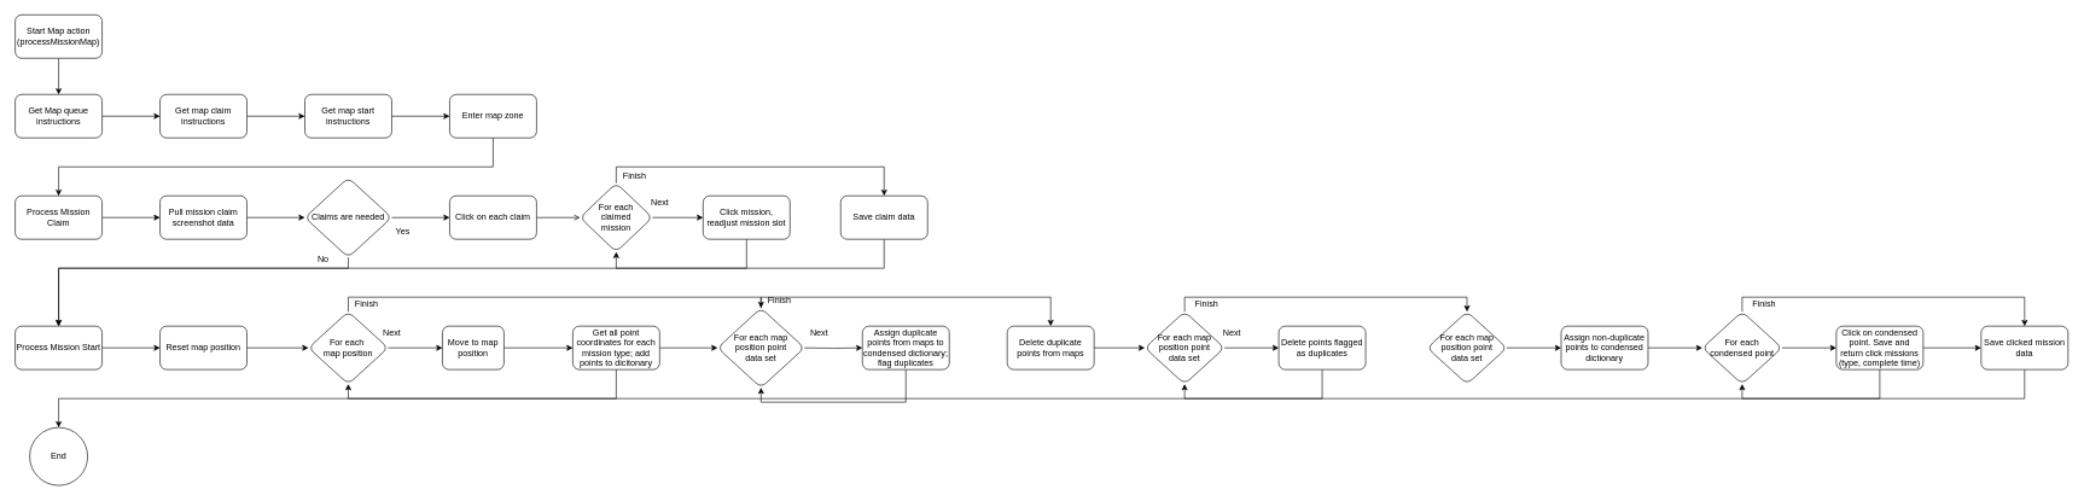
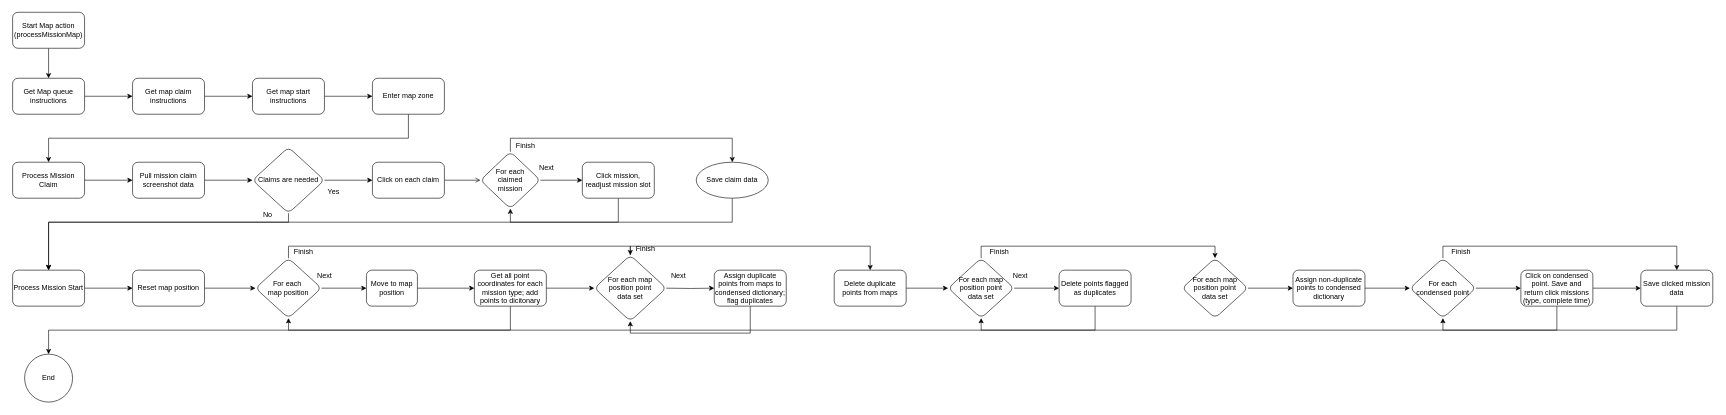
  <mxCell id="0" />
  <mxCell id="1" parent="0" />
  <mxCell id="2" value="" style="edgeStyle=orthogonalEdgeStyle;rounded=0;orthogonalLoop=1;jettySize=auto;html=1;" edge="1" parent="1" source="3" target="5"><mxGeometry relative="1" as="geometry" /></mxCell>
  <mxCell id="3" value="Start Map action (processMissionMap)" style="rounded=1;whiteSpace=wrap;html=1;" vertex="1" parent="1"><mxGeometry x="20" y="20" width="120" height="60" as="geometry" /></mxCell>
  <mxCell id="4" value="" style="edgeStyle=orthogonalEdgeStyle;rounded=0;orthogonalLoop=1;jettySize=auto;html=1;" edge="1" parent="1" source="5" target="7"><mxGeometry relative="1" as="geometry" /></mxCell>
  <mxCell id="5" value="Get Map queue instructions" style="rounded=1;whiteSpace=wrap;html=1;" vertex="1" parent="1"><mxGeometry x="20" y="130" width="120" height="60" as="geometry" /></mxCell>
  <mxCell id="6" value="" style="edgeStyle=orthogonalEdgeStyle;rounded=0;orthogonalLoop=1;jettySize=auto;html=1;" edge="1" parent="1" source="7" target="10"><mxGeometry relative="1" as="geometry" /></mxCell>
  <mxCell id="7" value="Get map claim instructions" style="rounded=1;whiteSpace=wrap;html=1;" vertex="1" parent="1"><mxGeometry x="220" y="130" width="120" height="60" as="geometry" /></mxCell>
  <mxCell id="8" value="" style="edgeStyle=orthogonalEdgeStyle;rounded=0;orthogonalLoop=1;jettySize=auto;html=1;entryX=0.5;entryY=0;entryDx=0;entryDy=0;exitX=0.5;exitY=1;exitDx=0;exitDy=0;" edge="1" parent="1" source="13" target="12"><mxGeometry relative="1" as="geometry"><mxPoint x="480" y="270" as="targetPoint" /><Array as="points"><mxPoint x="680" y="230" /><mxPoint x="80" y="230" /></Array></mxGeometry></mxCell>
  <mxCell id="9" value="" style="edgeStyle=orthogonalEdgeStyle;rounded=0;orthogonalLoop=1;jettySize=auto;html=1;" edge="1" parent="1" source="10" target="13"><mxGeometry relative="1" as="geometry" /></mxCell>
  <mxCell id="10" value="Get map start instructions" style="rounded=1;whiteSpace=wrap;html=1;" vertex="1" parent="1"><mxGeometry x="420" y="130" width="120" height="60" as="geometry" /></mxCell>
  <mxCell id="11" value="" style="edgeStyle=orthogonalEdgeStyle;rounded=0;orthogonalLoop=1;jettySize=auto;html=1;" edge="1" parent="1" source="12" target="17"><mxGeometry relative="1" as="geometry" /></mxCell>
  <mxCell id="12" value="Process Mission Claim" style="rounded=1;whiteSpace=wrap;html=1;" vertex="1" parent="1"><mxGeometry x="20" y="270" width="120" height="60" as="geometry" /></mxCell>
  <mxCell id="13" value="Enter map zone" style="rounded=1;whiteSpace=wrap;html=1;" vertex="1" parent="1"><mxGeometry x="620" y="130" width="120" height="60" as="geometry" /></mxCell>
  <mxCell id="14" value="" style="edgeStyle=orthogonalEdgeStyle;rounded=0;orthogonalLoop=1;jettySize=auto;html=1;" edge="1" parent="1" source="15" target="35"><mxGeometry relative="1" as="geometry" /></mxCell>
  <mxCell id="15" value="Process Mission Start" style="rounded=1;whiteSpace=wrap;html=1;" vertex="1" parent="1"><mxGeometry x="20" y="450" width="120" height="60" as="geometry" /></mxCell>
  <mxCell id="16" value="" style="edgeStyle=orthogonalEdgeStyle;rounded=0;orthogonalLoop=1;jettySize=auto;html=1;" edge="1" parent="1" source="17" target="20"><mxGeometry relative="1" as="geometry" /></mxCell>
  <mxCell id="17" value="Pull mission claim screenshot data" style="rounded=1;whiteSpace=wrap;html=1;" vertex="1" parent="1"><mxGeometry x="220" y="270" width="120" height="60" as="geometry" /></mxCell>
  <mxCell id="18" value="" style="edgeStyle=orthogonalEdgeStyle;rounded=0;orthogonalLoop=1;jettySize=auto;html=1;entryX=0.5;entryY=0;entryDx=0;entryDy=0;" edge="1" parent="1" source="20" target="15"><mxGeometry relative="1" as="geometry"><mxPoint x="480" y="430" as="targetPoint" /><Array as="points"><mxPoint x="480" y="370" /><mxPoint x="80" y="370" /></Array></mxGeometry></mxCell>
  <mxCell id="19" value="" style="edgeStyle=orthogonalEdgeStyle;rounded=0;orthogonalLoop=1;jettySize=auto;html=1;" edge="1" parent="1" source="20" target="23"><mxGeometry relative="1" as="geometry" /></mxCell>
  <mxCell id="20" value="Claims are needed" style="rhombus;whiteSpace=wrap;html=1;rounded=1;" vertex="1" parent="1"><mxGeometry x="420" y="245" width="120" height="110" as="geometry" /></mxCell>
  <mxCell id="21" value="Yes" style="text;html=1;align=center;verticalAlign=middle;resizable=0;points=[];autosize=1;strokeColor=none;" vertex="1" parent="1"><mxGeometry x="535" y="310" width="40" height="20" as="geometry" /></mxCell>
  <mxCell id="22" value="" style="edgeStyle=orthogonalEdgeStyle;rounded=0;orthogonalLoop=1;jettySize=auto;html=1;endArrow=open;" edge="1" parent="1" source="23" target="27"><mxGeometry relative="1" as="geometry" /></mxCell>
  <mxCell id="23" value="Click on each claim" style="whiteSpace=wrap;html=1;rounded=1;" vertex="1" parent="1"><mxGeometry x="620" y="270" width="120" height="60" as="geometry" /></mxCell>
  <mxCell id="24" value="No" style="text;html=1;align=center;verticalAlign=middle;resizable=0;points=[];autosize=1;strokeColor=none;" vertex="1" parent="1"><mxGeometry x="430" y="347.5" width="30" height="20" as="geometry" /></mxCell>
  <mxCell id="25" value="" style="edgeStyle=orthogonalEdgeStyle;rounded=0;orthogonalLoop=1;jettySize=auto;html=1;" edge="1" parent="1" source="27" target="29"><mxGeometry relative="1" as="geometry" /></mxCell>
  <mxCell id="26" value="" style="edgeStyle=orthogonalEdgeStyle;rounded=0;orthogonalLoop=1;jettySize=auto;html=1;" edge="1" parent="1" source="27" target="32"><mxGeometry relative="1" as="geometry"><Array as="points"><mxPoint x="850" y="230" /></Array></mxGeometry></mxCell>
  <mxCell id="27" value="For each &lt;br&gt;claimed &lt;br&gt;mission" style="rhombus;whiteSpace=wrap;html=1;rounded=1;" vertex="1" parent="1"><mxGeometry x="800" y="252.5" width="100" height="95" as="geometry" /></mxCell>
  <mxCell id="28" value="" style="edgeStyle=orthogonalEdgeStyle;rounded=0;orthogonalLoop=1;jettySize=auto;html=1;exitX=0.5;exitY=1;exitDx=0;exitDy=0;entryX=0.5;entryY=1;entryDx=0;entryDy=0;" edge="1" parent="1" source="29" target="27"><mxGeometry relative="1" as="geometry"><mxPoint x="910" y="350" as="targetPoint" /><Array as="points"><mxPoint x="1030" y="370" /><mxPoint x="850" y="370" /></Array></mxGeometry></mxCell>
  <mxCell id="29" value="Click mission, readjust mission slot" style="whiteSpace=wrap;html=1;rounded=1;" vertex="1" parent="1"><mxGeometry x="970" y="270" width="120" height="60" as="geometry" /></mxCell>
  <mxCell id="30" value="Next" style="text;html=1;align=center;verticalAlign=middle;resizable=0;points=[];autosize=1;strokeColor=none;" vertex="1" parent="1"><mxGeometry x="890" y="270" width="40" height="20" as="geometry" /></mxCell>
  <mxCell id="31" value="" style="edgeStyle=orthogonalEdgeStyle;rounded=0;orthogonalLoop=1;jettySize=auto;html=1;entryX=0.5;entryY=0;entryDx=0;entryDy=0;" edge="1" parent="1" source="32" target="15"><mxGeometry relative="1" as="geometry"><mxPoint x="1220" y="410" as="targetPoint" /><Array as="points"><mxPoint x="1220" y="370" /><mxPoint x="80" y="370" /></Array></mxGeometry></mxCell>
- <mxCell id="32" value="Save claim data" style="whiteSpace=wrap;html=1;rounded=1;" vertex="1" parent="1"><mxGeometry x="1160" y="270" width="120" height="60" as="geometry" /></mxCell>
+ <mxCell id="32" value="Save claim data" style="ellipse;whiteSpace=wrap;html=1;" vertex="1" parent="1"><mxGeometry x="1160" y="270" width="120" height="60" as="geometry" /></mxCell>
  <mxCell id="33" value="Finish" style="text;html=1;align=center;verticalAlign=middle;resizable=0;points=[];autosize=1;strokeColor=none;" vertex="1" parent="1"><mxGeometry x="850" y="232.5" width="50" height="20" as="geometry" /></mxCell>
  <mxCell id="34" value="" style="edgeStyle=orthogonalEdgeStyle;rounded=0;orthogonalLoop=1;jettySize=auto;html=1;" edge="1" parent="1" source="35" target="38"><mxGeometry relative="1" as="geometry" /></mxCell>
  <mxCell id="35" value="Reset map position" style="rounded=1;whiteSpace=wrap;html=1;" vertex="1" parent="1"><mxGeometry x="220" y="450" width="120" height="60" as="geometry" /></mxCell>
  <mxCell id="36" value="" style="edgeStyle=orthogonalEdgeStyle;rounded=0;orthogonalLoop=1;jettySize=auto;html=1;" edge="1" parent="1" source="38" target="40"><mxGeometry relative="1" as="geometry" /></mxCell>
  <mxCell id="37" value="" style="edgeStyle=orthogonalEdgeStyle;rounded=0;orthogonalLoop=1;jettySize=auto;html=1;entryX=0.5;entryY=0;entryDx=0;entryDy=0;" edge="1" parent="1" source="38" target="50"><mxGeometry relative="1" as="geometry"><mxPoint x="1130" y="420" as="targetPoint" /><Array as="points"><mxPoint x="480" y="410" /><mxPoint x="1050" y="410" /></Array></mxGeometry></mxCell>
  <mxCell id="38" value="For each&amp;nbsp;&lt;br&gt;map position" style="rhombus;whiteSpace=wrap;html=1;rounded=1;" vertex="1" parent="1"><mxGeometry x="425" y="430" width="110" height="100" as="geometry" /></mxCell>
  <mxCell id="39" value="" style="edgeStyle=orthogonalEdgeStyle;rounded=0;orthogonalLoop=1;jettySize=auto;html=1;" edge="1" parent="1" source="40" target="43"><mxGeometry relative="1" as="geometry" /></mxCell>
  <mxCell id="40" value="Move to map position" style="whiteSpace=wrap;html=1;rounded=1;" vertex="1" parent="1"><mxGeometry x="610" y="450" width="85" height="60" as="geometry" /></mxCell>
  <mxCell id="41" value="" style="edgeStyle=orthogonalEdgeStyle;rounded=0;orthogonalLoop=1;jettySize=auto;html=1;entryX=0.5;entryY=1;entryDx=0;entryDy=0;" edge="1" parent="1" source="43" target="38"><mxGeometry relative="1" as="geometry"><mxPoint x="850" y="590" as="targetPoint" /><Array as="points"><mxPoint x="850" y="550" /><mxPoint x="480" y="550" /></Array></mxGeometry></mxCell>
  <mxCell id="42" value="" style="edgeStyle=orthogonalEdgeStyle;rounded=0;orthogonalLoop=1;jettySize=auto;html=1;" edge="1" parent="1" source="43"><mxGeometry relative="1" as="geometry"><mxPoint x="990" y="480" as="targetPoint" /></mxGeometry></mxCell>
  <mxCell id="43" value="Get all point coordinates for each mission type; add points to dicitonary" style="whiteSpace=wrap;html=1;rounded=1;" vertex="1" parent="1"><mxGeometry x="790" y="450" width="120" height="60" as="geometry" /></mxCell>
  <mxCell id="44" value="Next" style="text;html=1;align=center;verticalAlign=middle;resizable=0;points=[];autosize=1;strokeColor=none;" vertex="1" parent="1"><mxGeometry x="520" y="450" width="40" height="20" as="geometry" /></mxCell>
  <mxCell id="45" value="Finish" style="text;html=1;align=center;verticalAlign=middle;resizable=0;points=[];autosize=1;strokeColor=none;" vertex="1" parent="1"><mxGeometry x="480" y="410" width="50" height="20" as="geometry" /></mxCell>
  <mxCell id="46" value="" style="edgeStyle=orthogonalEdgeStyle;rounded=0;orthogonalLoop=1;jettySize=auto;html=1;" edge="1" parent="1" target="49"><mxGeometry relative="1" as="geometry"><mxPoint x="1110" y="480" as="sourcePoint" /></mxGeometry></mxCell>
  <mxCell id="47" value="" style="edgeStyle=orthogonalEdgeStyle;rounded=0;orthogonalLoop=1;jettySize=auto;html=1;entryX=0.5;entryY=1;entryDx=0;entryDy=0;" edge="1" parent="1" source="49" target="50"><mxGeometry relative="1" as="geometry"><mxPoint x="1250" y="590" as="targetPoint" /><Array as="points"><mxPoint x="1250" y="555" /><mxPoint x="1050" y="555" /></Array></mxGeometry></mxCell>
  <mxCell id="48" value="" style="edgeStyle=orthogonalEdgeStyle;rounded=0;orthogonalLoop=1;jettySize=auto;html=1;exitX=0.5;exitY=0;exitDx=0;exitDy=0;entryX=0.5;entryY=0;entryDx=0;entryDy=0;" edge="1" parent="1" source="50" target="53"><mxGeometry relative="1" as="geometry"><mxPoint x="1250" y="370" as="targetPoint" /><Array as="points"><mxPoint x="1050" y="410" /><mxPoint x="1450" y="410" /></Array></mxGeometry></mxCell>
  <mxCell id="49" value="Assign duplicate points from maps to condensed dictionary; flag duplicates" style="whiteSpace=wrap;html=1;rounded=1;" vertex="1" parent="1"><mxGeometry x="1190" y="450" width="120" height="60" as="geometry" /></mxCell>
  <mxCell id="50" value="For each map position point &lt;br&gt;data set" style="rhombus;whiteSpace=wrap;html=1;rounded=1;" vertex="1" parent="1"><mxGeometry x="990" y="425" width="120" height="110" as="geometry" /></mxCell>
  <mxCell id="51" value="Next" style="text;html=1;align=center;verticalAlign=middle;resizable=0;points=[];autosize=1;strokeColor=none;" vertex="1" parent="1"><mxGeometry x="1110" y="450" width="40" height="20" as="geometry" /></mxCell>
  <mxCell id="52" value="" style="edgeStyle=orthogonalEdgeStyle;rounded=0;orthogonalLoop=1;jettySize=auto;html=1;" edge="1" parent="1" source="53" target="57"><mxGeometry relative="1" as="geometry" /></mxCell>
  <mxCell id="53" value="Delete duplicate points from maps" style="whiteSpace=wrap;html=1;rounded=1;" vertex="1" parent="1"><mxGeometry x="1390" y="450" width="120" height="60" as="geometry" /></mxCell>
  <mxCell id="54" value="Finish" style="text;html=1;align=center;verticalAlign=middle;resizable=0;points=[];autosize=1;strokeColor=none;" vertex="1" parent="1"><mxGeometry x="1050" y="405" width="50" height="20" as="geometry" /></mxCell>
  <mxCell id="55" value="" style="edgeStyle=orthogonalEdgeStyle;rounded=0;orthogonalLoop=1;jettySize=auto;html=1;" edge="1" parent="1" source="57" target="59"><mxGeometry relative="1" as="geometry" /></mxCell>
  <mxCell id="56" value="" style="edgeStyle=orthogonalEdgeStyle;rounded=0;orthogonalLoop=1;jettySize=auto;html=1;entryX=0.5;entryY=0;entryDx=0;entryDy=0;" edge="1" parent="1" source="57" target="63"><mxGeometry relative="1" as="geometry"><mxPoint x="2025" y="450" as="targetPoint" /><Array as="points"><mxPoint x="1635" y="410" /><mxPoint x="2025" y="410" /></Array></mxGeometry></mxCell>
  <mxCell id="57" value="For each map position point&lt;br&gt;data set" style="rhombus;whiteSpace=wrap;html=1;rounded=1;" vertex="1" parent="1"><mxGeometry x="1580" y="430" width="110" height="100" as="geometry" /></mxCell>
  <mxCell id="58" value="" style="edgeStyle=orthogonalEdgeStyle;rounded=0;orthogonalLoop=1;jettySize=auto;html=1;entryX=0.5;entryY=1;entryDx=0;entryDy=0;" edge="1" parent="1" source="59" target="57"><mxGeometry relative="1" as="geometry"><mxPoint x="1825" y="590" as="targetPoint" /><Array as="points"><mxPoint x="1825" y="550" /><mxPoint x="1635" y="550" /></Array></mxGeometry></mxCell>
  <mxCell id="59" value="Delete points flagged as duplicates" style="whiteSpace=wrap;html=1;rounded=1;" vertex="1" parent="1"><mxGeometry x="1765" y="450" width="120" height="60" as="geometry" /></mxCell>
  <mxCell id="60" value="Next" style="text;html=1;align=center;verticalAlign=middle;resizable=0;points=[];autosize=1;strokeColor=none;" vertex="1" parent="1"><mxGeometry x="1680" y="450" width="40" height="20" as="geometry" /></mxCell>
  <mxCell id="61" value="Finish" style="text;html=1;align=center;verticalAlign=middle;resizable=0;points=[];autosize=1;strokeColor=none;" vertex="1" parent="1"><mxGeometry x="1640" y="410" width="50" height="20" as="geometry" /></mxCell>
  <mxCell id="62" value="" style="edgeStyle=orthogonalEdgeStyle;rounded=0;orthogonalLoop=1;jettySize=auto;html=1;" edge="1" parent="1" source="63" target="65"><mxGeometry relative="1" as="geometry" /></mxCell>
  <mxCell id="63" value="For each map position point&lt;br&gt;data set" style="rhombus;whiteSpace=wrap;html=1;rounded=1;" vertex="1" parent="1"><mxGeometry x="1970" y="430" width="110" height="100" as="geometry" /></mxCell>
  <mxCell id="64" value="" style="edgeStyle=orthogonalEdgeStyle;rounded=0;orthogonalLoop=1;jettySize=auto;html=1;entryX=0;entryY=0.5;entryDx=0;entryDy=0;" edge="1" parent="1" source="65" target="68"><mxGeometry relative="1" as="geometry"><mxPoint x="2375" y="480" as="targetPoint" /></mxGeometry></mxCell>
  <mxCell id="65" value="Assign non-duplicate points to condensed dictionary" style="whiteSpace=wrap;html=1;rounded=1;" vertex="1" parent="1"><mxGeometry x="2155" y="450" width="120" height="60" as="geometry" /></mxCell>
  <mxCell id="66" value="" style="edgeStyle=orthogonalEdgeStyle;rounded=0;orthogonalLoop=1;jettySize=auto;html=1;" edge="1" parent="1" source="68" target="71"><mxGeometry relative="1" as="geometry" /></mxCell>
  <mxCell id="67" value="" style="edgeStyle=orthogonalEdgeStyle;rounded=0;orthogonalLoop=1;jettySize=auto;html=1;entryX=0.5;entryY=0;entryDx=0;entryDy=0;" edge="1" parent="1" source="68" target="73"><mxGeometry relative="1" as="geometry"><mxPoint x="2405" y="330" as="targetPoint" /><Array as="points"><mxPoint x="2405" y="410" /><mxPoint x="2795" y="410" /></Array></mxGeometry></mxCell>
  <mxCell id="68" value="For each condensed point&lt;br&gt;" style="rhombus;whiteSpace=wrap;html=1;rounded=1;" vertex="1" parent="1"><mxGeometry x="2350" y="430" width="110" height="100" as="geometry" /></mxCell>
  <mxCell id="69" value="" style="edgeStyle=orthogonalEdgeStyle;rounded=0;orthogonalLoop=1;jettySize=auto;html=1;entryX=0.5;entryY=1;entryDx=0;entryDy=0;" edge="1" parent="1" source="71" target="68"><mxGeometry relative="1" as="geometry"><mxPoint x="2595" y="590" as="targetPoint" /><Array as="points"><mxPoint x="2595" y="550" /><mxPoint x="2405" y="550" /></Array></mxGeometry></mxCell>
  <mxCell id="70" value="" style="edgeStyle=orthogonalEdgeStyle;rounded=0;orthogonalLoop=1;jettySize=auto;html=1;" edge="1" parent="1" source="71" target="73"><mxGeometry relative="1" as="geometry" /></mxCell>
  <mxCell id="71" value="Click on condensed point. Save and return click missions (type, complete time)" style="whiteSpace=wrap;html=1;rounded=1;" vertex="1" parent="1"><mxGeometry x="2535" y="450" width="120" height="60" as="geometry" /></mxCell>
  <mxCell id="72" value="" style="edgeStyle=orthogonalEdgeStyle;rounded=0;orthogonalLoop=1;jettySize=auto;html=1;entryX=0.5;entryY=0;entryDx=0;entryDy=0;" edge="1" parent="1" source="73" target="75"><mxGeometry relative="1" as="geometry"><mxPoint x="80" y="590" as="targetPoint" /><Array as="points"><mxPoint x="2795" y="550" /><mxPoint x="80" y="550" /></Array></mxGeometry></mxCell>
  <mxCell id="73" value="Save clicked mission data" style="whiteSpace=wrap;html=1;rounded=1;" vertex="1" parent="1"><mxGeometry x="2735" y="450" width="120" height="60" as="geometry" /></mxCell>
  <mxCell id="74" value="Finish" style="text;html=1;align=center;verticalAlign=middle;resizable=0;points=[];autosize=1;strokeColor=none;" vertex="1" parent="1"><mxGeometry x="2410" y="410" width="50" height="20" as="geometry" /></mxCell>
  <mxCell id="75" value="End" style="ellipse;whiteSpace=wrap;html=1;aspect=fixed;" vertex="1" parent="1"><mxGeometry x="40" y="590" width="80" height="80" as="geometry" /></mxCell>
